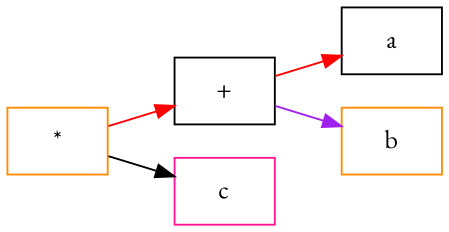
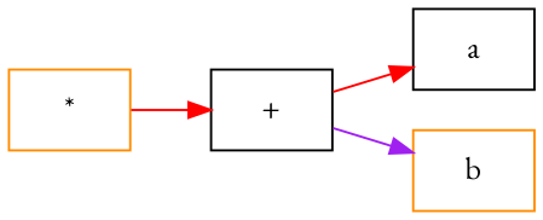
  digraph {
    ordering=out
    rankdir=LR
    fontname="EB Garamond"
    node [fontname="EB Garamond" shape=rect color=black]
    edge [fontname="EB Garamond" fontsize=10 color=red]
    n1 [label="+"]
    a
    b [color=darkorange]
    n4 [label="*" color=darkorange]
-   c [color=deeppink]
    n1 -> a
    n1 -> b [color=purple]
    n4 -> n1
-   n4 -> c [color=black]
  }
